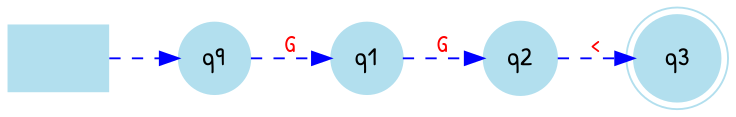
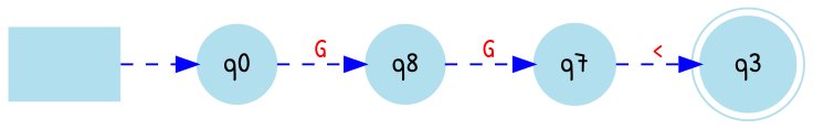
  digraph {
    fontname="Patrick Hand"
    rankdir=LR
    node [color=lightblue2 fontname="Patrick Hand" shape=circle style=filled]
    edge [color=blue fontcolor=red fontname="Patrick Hand" fontsize=12 style=dashed]
    "" [shape=plaintext]
-   n2 [label=q9]
-   n3 [label=q1]
+   n2 [label=q0]
+   n3 [label=q8]
    n4 [label=q3 shape=doublecircle]
-   n5 [label=q2]
+   n5 [label=q7]
    "" -> n2
    n2 -> n3 [label=G]
    n3 -> n5 [label=G]
    n5 -> n4 [label="<"]
  }
